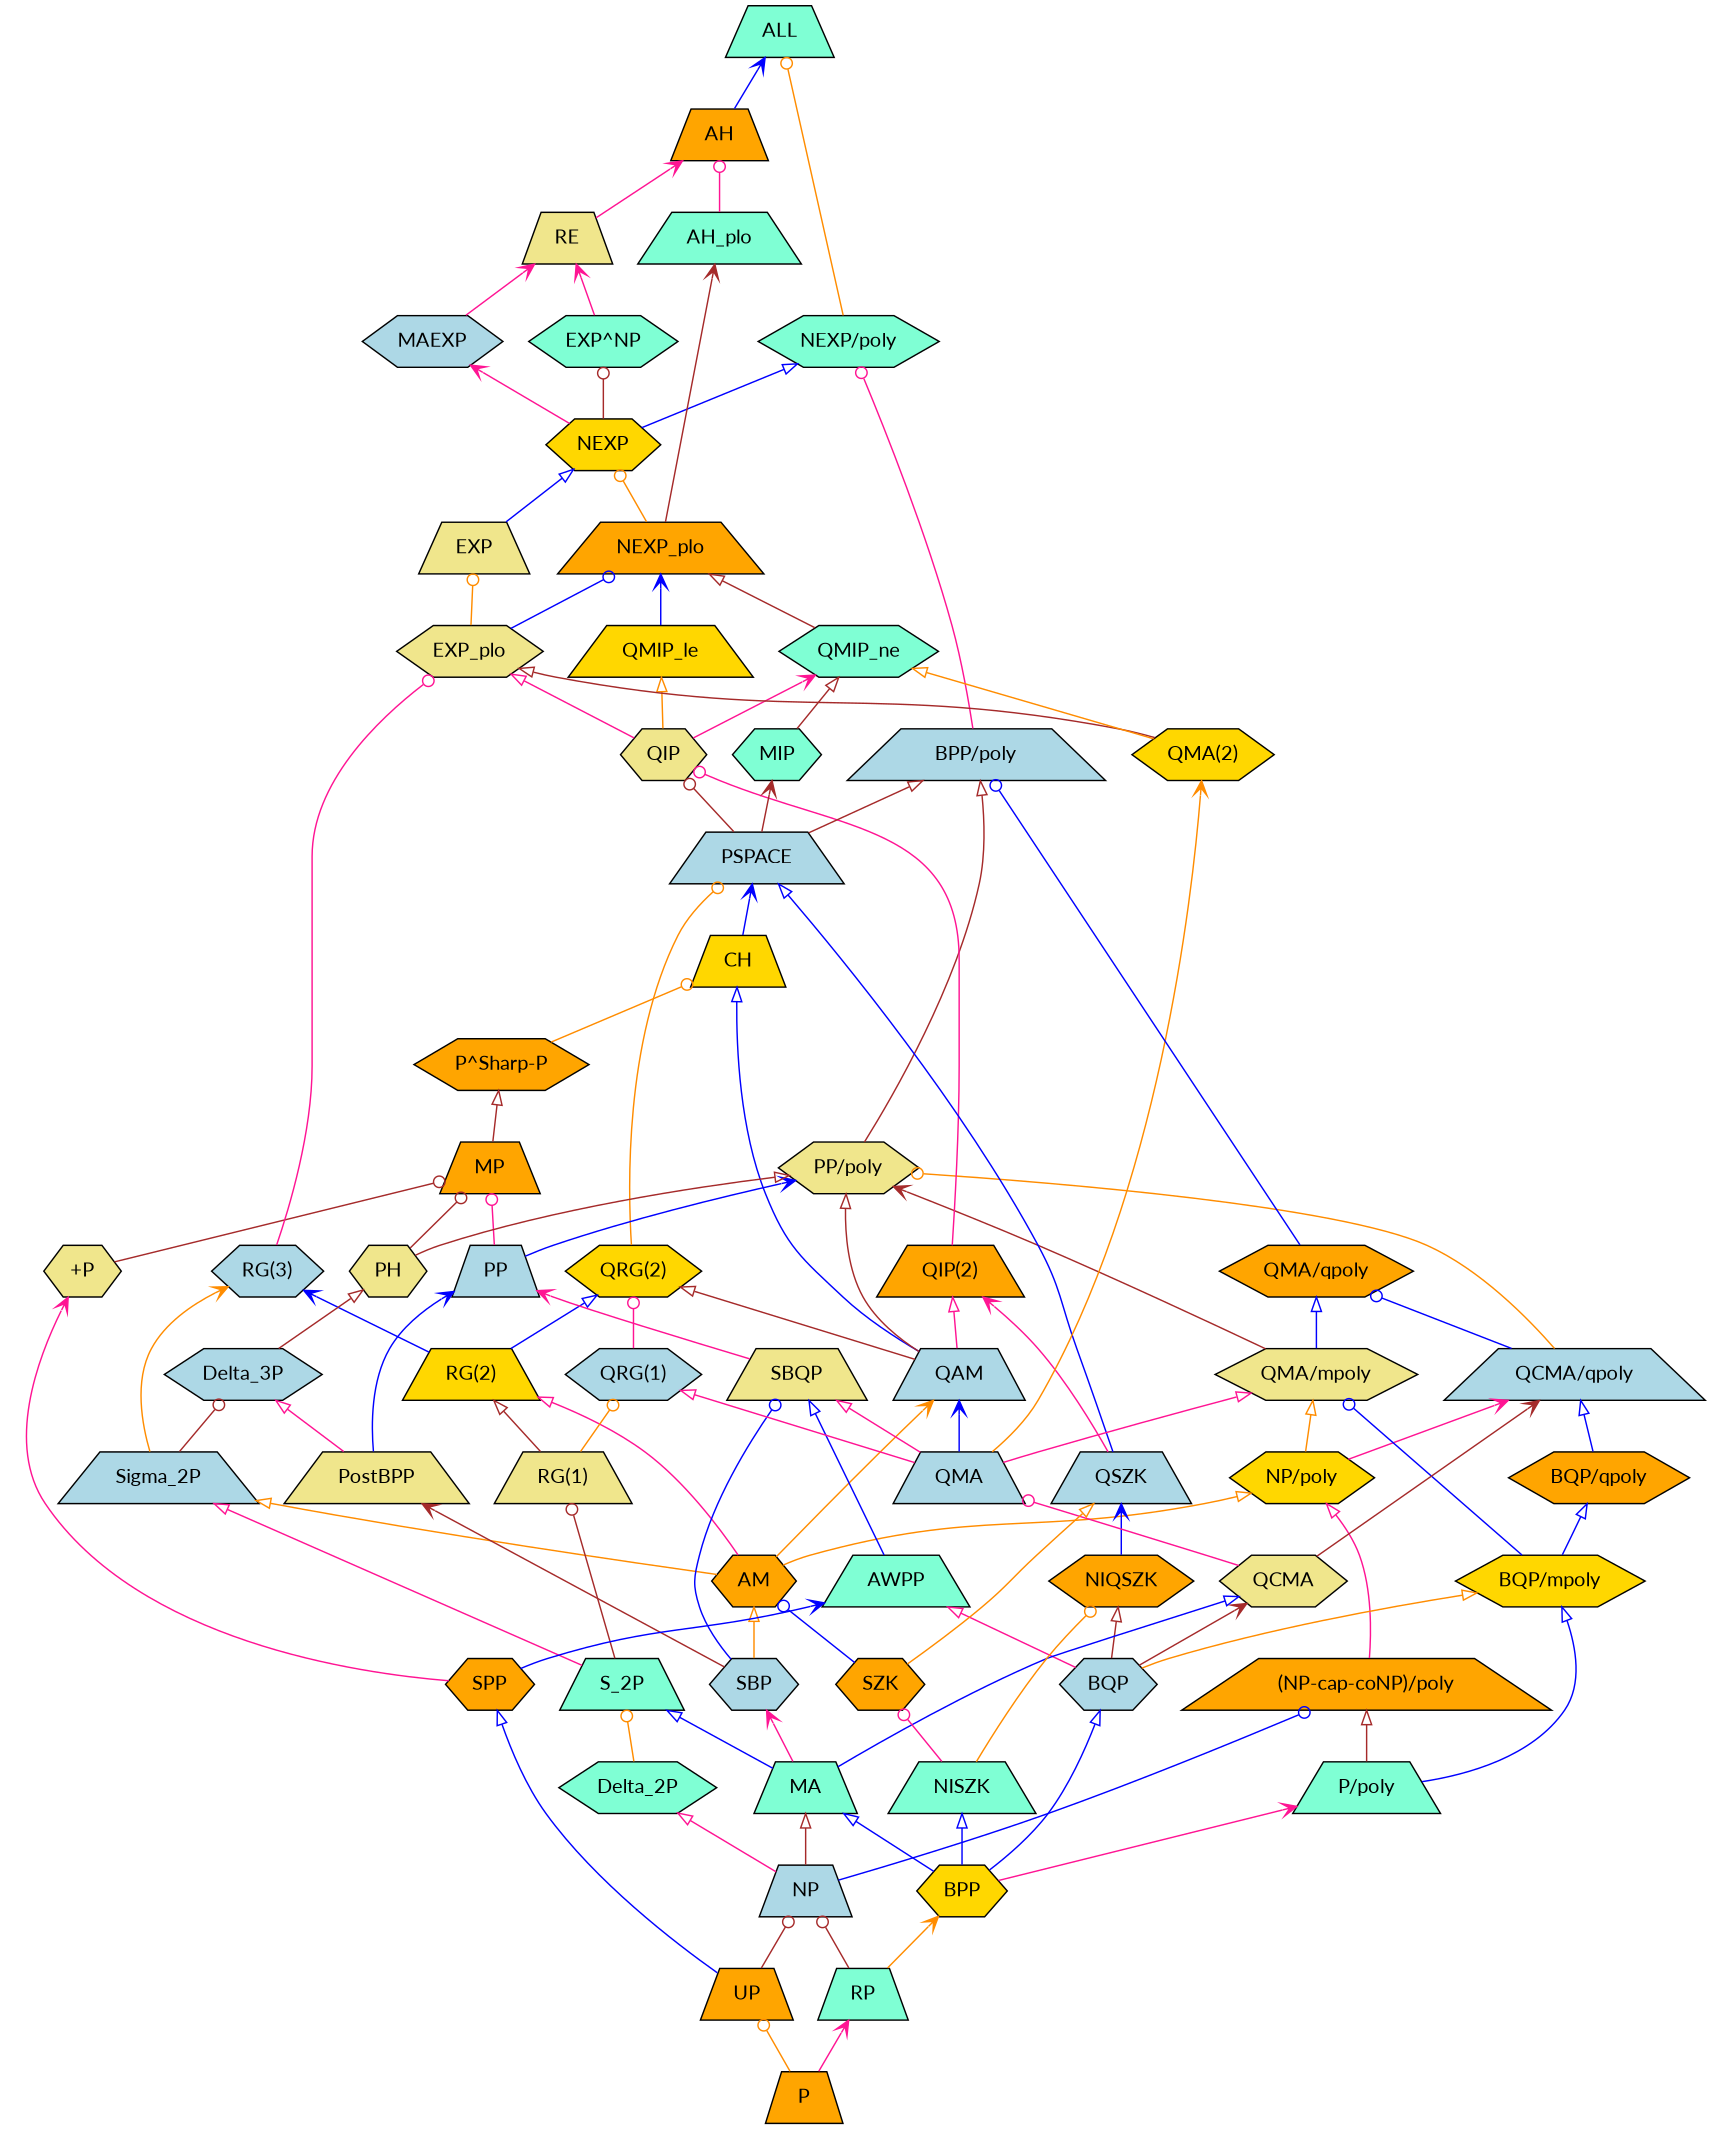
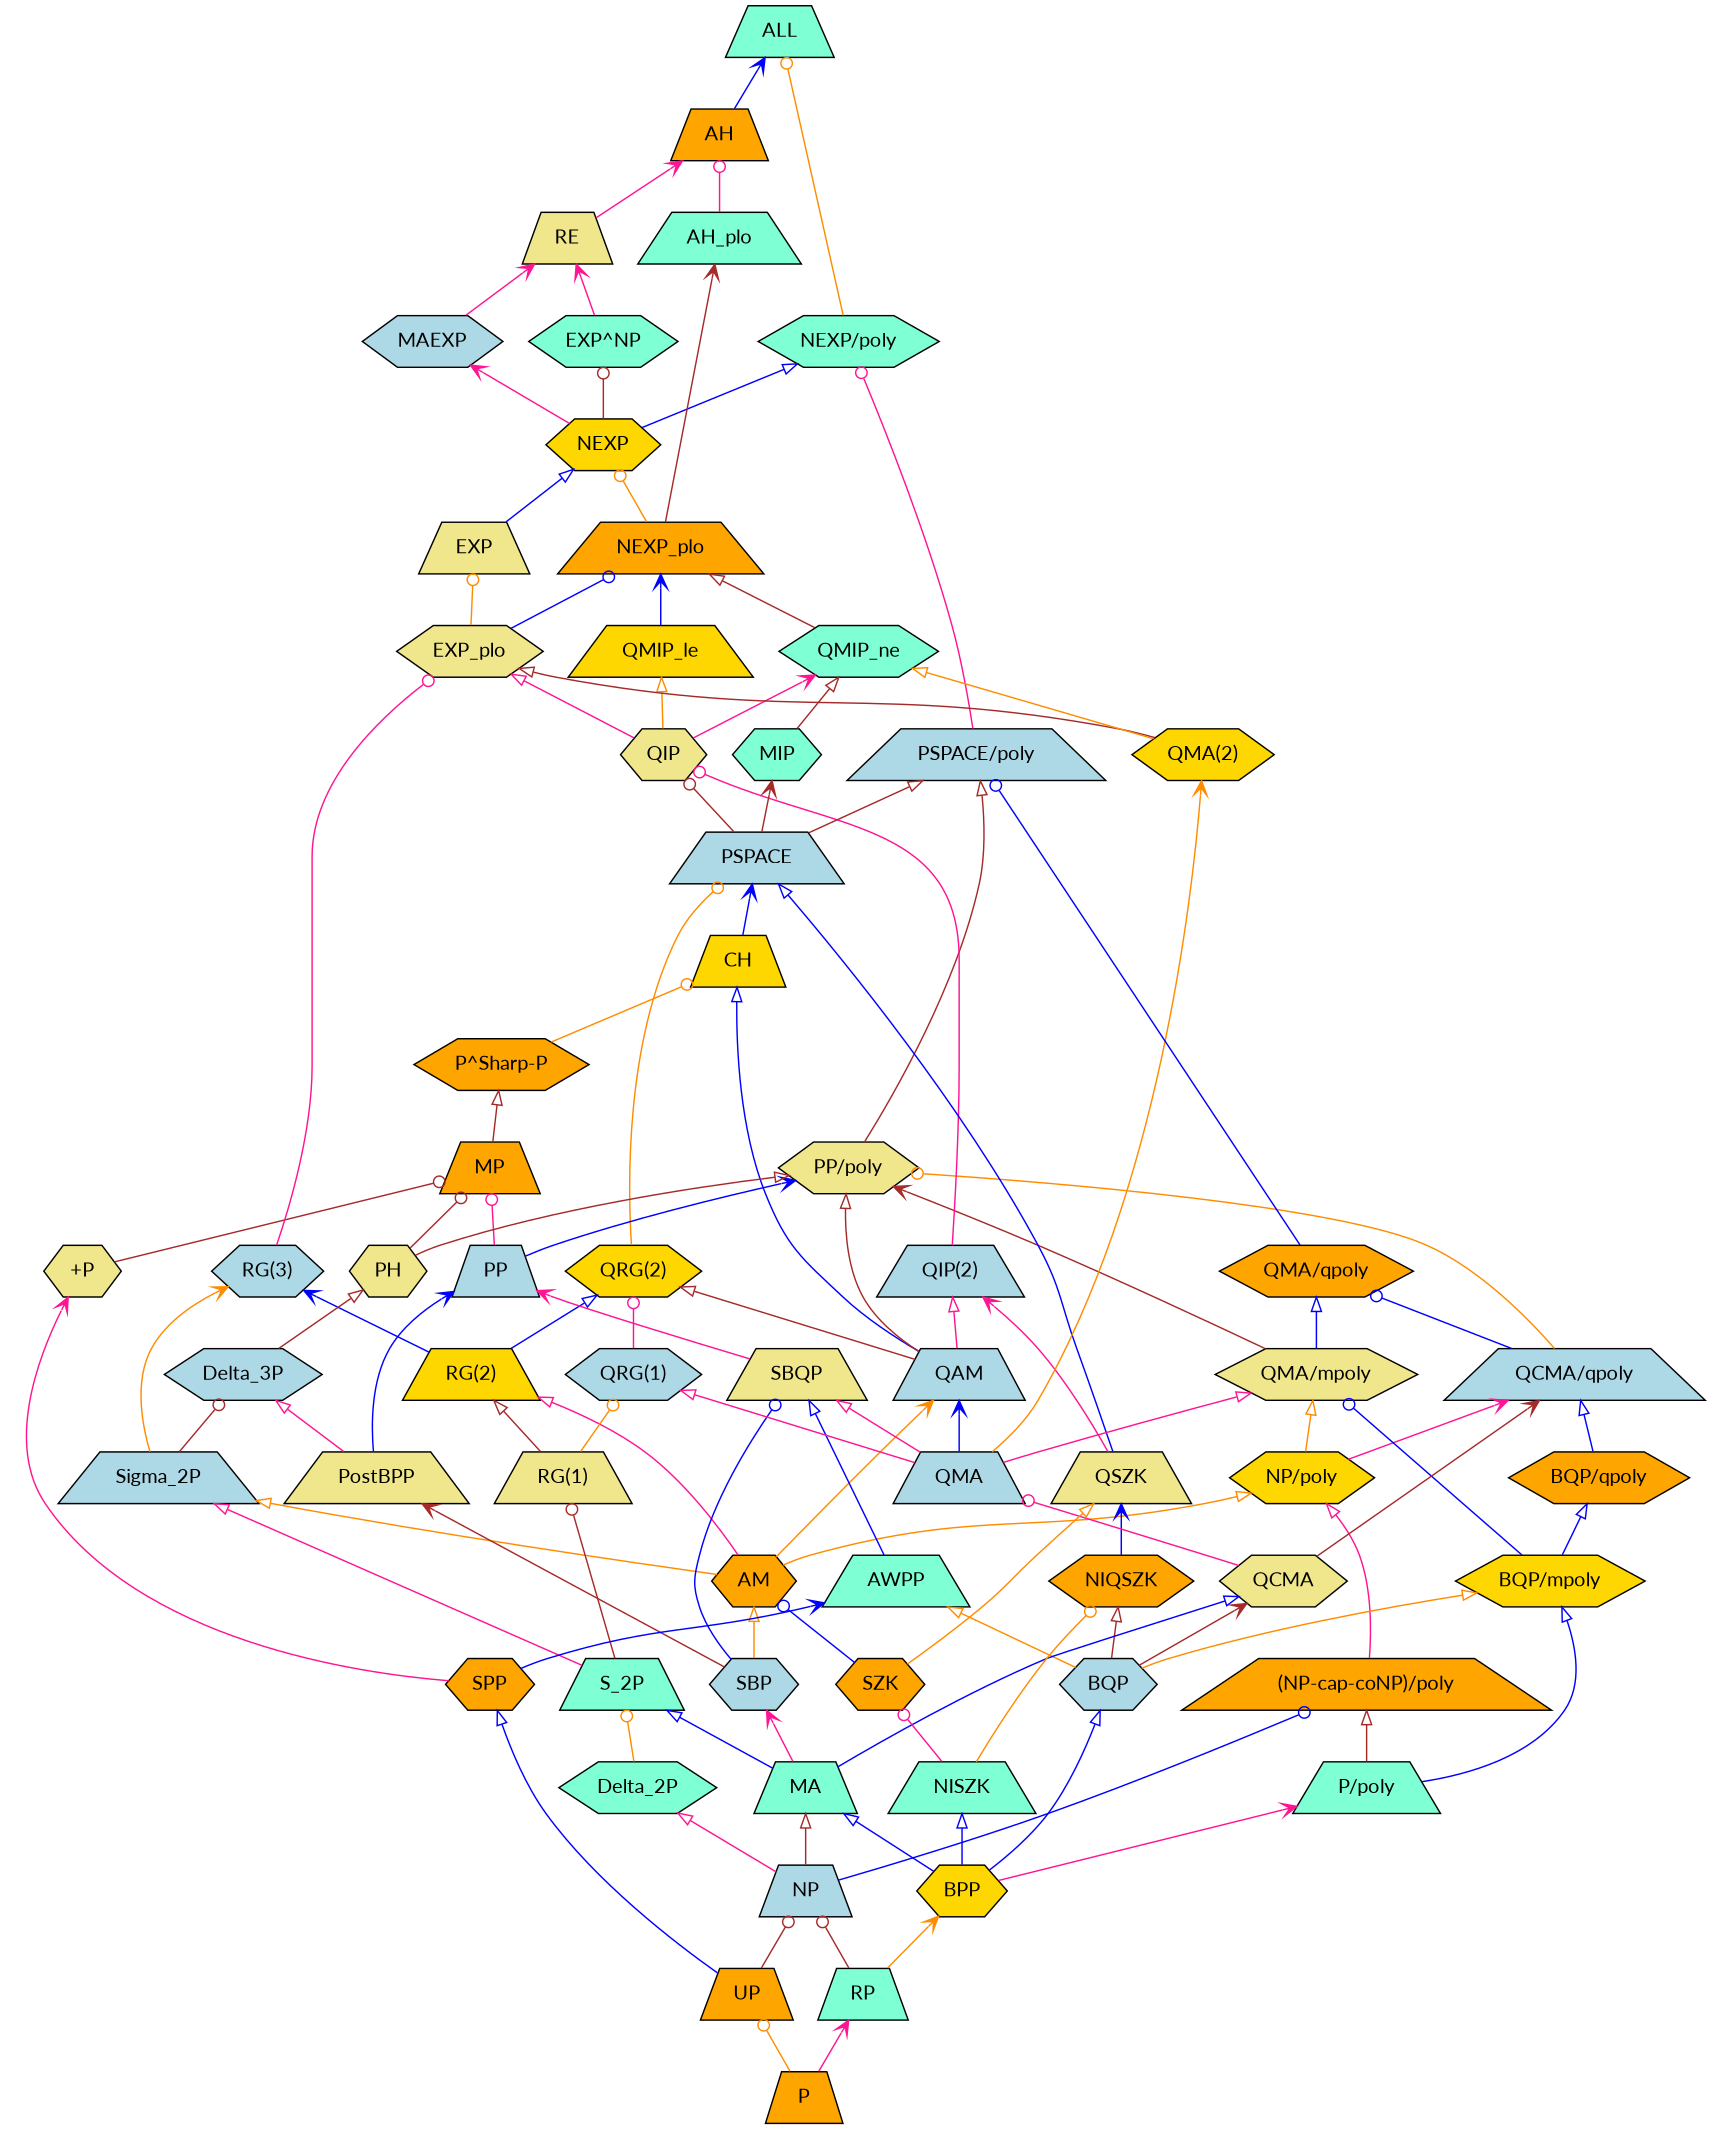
  digraph {
    bgcolor=white
    fontname=Lato
    rankdir=BT
    node [color=black fillcolor=orange fontcolor=black fontname=Lato shape=trapezium style=filled]
    edge [arrowhead=onormal color=blue fontname=Lato]
    n1 [label="(NP-cap-coNP)/poly"]
    n2 [fillcolor=gold label="NP/poly" shape=hexagon]
    n3 [fillcolor=khaki label="QMA/mpoly" shape=hexagon]
    n4 [fillcolor=lightblue label="QCMA/qpoly"]
    n5 [fillcolor=khaki label="+P" shape=hexagon]
    n6 [label=MP]
    n7 [label="P^Sharp-P" shape=hexagon]
    n8 [label=AH]
    n9 [fillcolor=aquamarine label=ALL]
    n10 [fillcolor=aquamarine label=AH_plo]
    n11 [label=AM shape=hexagon]
    n12 [fillcolor=lightblue label=QAM]
    n13 [fillcolor=gold label="RG(2)"]
    n14 [fillcolor=lightblue label=Sigma_2P]
    n15 [fillcolor=gold label=CH]
    n16 [fillcolor=khaki label="PP/poly" shape=hexagon]
-   n17 [label="QIP(2)"]
+   n17 [fillcolor=lightblue label="QIP(2)"]
    n18 [fillcolor=gold label="QRG(2)" shape=hexagon]
    n19 [fillcolor=lightblue label="RG(3)" shape=hexagon]
    n20 [fillcolor=lightblue label=Delta_3P shape=hexagon]
    n21 [fillcolor=aquamarine label=AWPP]
    n22 [fillcolor=khaki label=SBQP]
    n23 [fillcolor=lightblue label=PP]
    n24 [fillcolor=gold label=BPP shape=hexagon]
    n25 [fillcolor=lightblue label=BQP shape=hexagon]
    n26 [fillcolor=aquamarine label=MA]
    n27 [fillcolor=aquamarine label=NISZK]
    n28 [fillcolor=aquamarine label="P/poly"]
    n29 [fillcolor=gold label="BQP/mpoly" shape=hexagon]
    n30 [label=NIQSZK shape=hexagon]
    n31 [fillcolor=khaki label=QCMA shape=hexagon]
    n32 [fillcolor=aquamarine label=S_2P]
    n33 [fillcolor=lightblue label=SBP shape=hexagon]
    n34 [label=SZK shape=hexagon]
    n35 [label="BQP/qpoly" shape=hexagon]
-   n36 [fillcolor=lightblue label=QSZK]
+   n36 [fillcolor=khaki label=QSZK]
    n37 [fillcolor=lightblue label=QMA]
    n38 [label="QMA/qpoly" shape=hexagon]
    n39 [fillcolor=lightblue label=PSPACE]
    n40 [fillcolor=aquamarine label=MIP shape=hexagon]
-   n41 [fillcolor=lightblue label="BPP/poly"]
+   n41 [fillcolor=lightblue label="PSPACE/poly"]
    n42 [fillcolor=khaki label=QIP shape=hexagon]
    n43 [fillcolor=aquamarine label=Delta_2P shape=hexagon]
    n44 [fillcolor=khaki label="RG(1)"]
    n45 [fillcolor=khaki label=PH shape=hexagon]
    n46 [fillcolor=khaki label=EXP]
    n47 [fillcolor=gold label=NEXP shape=hexagon]
    n48 [fillcolor=aquamarine label="EXP^NP" shape=hexagon]
    n49 [fillcolor=lightblue label=MAEXP shape=hexagon]
    n50 [fillcolor=aquamarine label="NEXP/poly" shape=hexagon]
    n51 [fillcolor=khaki label=RE]
    n52 [fillcolor=khaki label=EXP_plo shape=hexagon]
    n53 [label=NEXP_plo]
    n54 [fillcolor=khaki label=PostBPP]
    n55 [fillcolor=aquamarine label=QMIP_ne shape=hexagon]
    n56 [fillcolor=lightblue label=NP]
    n57 [label=P]
    n58 [fillcolor=aquamarine label=RP]
    n59 [label=UP]
    n60 [label=SPP shape=hexagon]
    n61 [fillcolor=gold label=QMIP_le]
    n62 [fillcolor=gold label="QMA(2)" shape=hexagon]
    n63 [fillcolor=lightblue label="QRG(1)" shape=hexagon]
    n1 -> n2 [color=deeppink]
    n2 -> n3 [color=darkorange]
    n2 -> n4 [arrowhead=vee color=deeppink]
    n3 -> n16 [arrowhead=vee color=brown]
    n3 -> n38
    n4 -> n16 [arrowhead=odot color=darkorange]
    n4 -> n38 [arrowhead=odot]
    n5 -> n6 [arrowhead=odot color=brown]
    n6 -> n7 [color=brown]
    n7 -> n15 [arrowhead=odot color=darkorange]
    n8 -> n9 [arrowhead=vee]
    n10 -> n8 [arrowhead=odot color=deeppink]
    n11 -> n2 [color=darkorange]
    n11 -> n12 [arrowhead=vee color=darkorange]
    n11 -> n13 [color=deeppink]
    n11 -> n14 [color=darkorange]
    n12 -> n15
    n12 -> n16 [color=brown]
    n12 -> n17 [color=deeppink]
    n12 -> n18 [color=brown]
    n13 -> n18
    n13 -> n19 [arrowhead=vee]
    n14 -> n19 [arrowhead=vee color=darkorange]
    n14 -> n20 [arrowhead=odot color=brown]
    n15 -> n39 [arrowhead=vee]
    n16 -> n41 [color=brown]
    n17 -> n42 [arrowhead=odot color=deeppink]
    n18 -> n39 [arrowhead=odot color=darkorange]
    n19 -> n52 [arrowhead=odot color=deeppink]
    n20 -> n45 [color=brown]
    n21 -> n22
    n22 -> n23 [arrowhead=vee color=deeppink]
    n23 -> n6 [arrowhead=odot color=deeppink]
    n23 -> n16 [arrowhead=vee]
    n24 -> n25
    n24 -> n26
    n24 -> n27
    n24 -> n28 [arrowhead=vee color=deeppink]
-   n25 -> n21 [color=deeppink]
+   n25 -> n21 [color=darkorange]
    n25 -> n29 [color=darkorange]
    n25 -> n30 [color=brown]
    n25 -> n31 [arrowhead=vee color=brown]
    n26 -> n31
    n26 -> n32
    n26 -> n33 [arrowhead=vee color=deeppink]
    n27 -> n30 [arrowhead=odot color=darkorange]
    n27 -> n34 [arrowhead=odot color=deeppink]
    n28 -> n1 [color=brown]
    n28 -> n29
    n29 -> n3 [arrowhead=odot]
    n29 -> n35
    n30 -> n36 [arrowhead=vee]
    n31 -> n4 [arrowhead=vee color=brown]
    n31 -> n37 [arrowhead=odot color=deeppink]
    n32 -> n14 [color=deeppink]
    n32 -> n44 [arrowhead=odot color=brown]
    n33 -> n11 [color=darkorange]
    n33 -> n22 [arrowhead=odot]
    n33 -> n54 [arrowhead=vee color=brown]
    n34 -> n11 [arrowhead=odot]
    n34 -> n36 [color=darkorange]
    n35 -> n4
    n36 -> n17 [arrowhead=vee color=deeppink]
    n36 -> n39
    n37 -> n3 [color=deeppink]
    n37 -> n12 [arrowhead=vee]
    n37 -> n22 [color=deeppink]
    n37 -> n62 [arrowhead=vee color=darkorange]
    n37 -> n63 [color=deeppink]
    n38 -> n41 [arrowhead=odot]
    n39 -> n40 [arrowhead=vee color=brown]
    n39 -> n41 [color=brown]
    n39 -> n42 [arrowhead=odot color=brown]
    n40 -> n55 [color=brown]
    n41 -> n50 [arrowhead=odot color=deeppink]
    n42 -> n52 [color=deeppink]
    n42 -> n55 [arrowhead=vee color=deeppink]
    n42 -> n61 [color=darkorange]
    n43 -> n32 [arrowhead=odot color=darkorange]
    n44 -> n13 [color=brown]
    n44 -> n63 [arrowhead=odot color=darkorange]
    n45 -> n6 [arrowhead=odot color=brown]
    n45 -> n16 [color=brown]
    n46 -> n47
    n47 -> n48 [arrowhead=odot color=brown]
    n47 -> n49 [arrowhead=vee color=deeppink]
    n47 -> n50
    n48 -> n51 [arrowhead=vee color=deeppink]
    n49 -> n51 [arrowhead=vee color=deeppink]
    n50 -> n9 [arrowhead=odot color=darkorange]
    n51 -> n8 [arrowhead=vee color=deeppink]
    n52 -> n46 [arrowhead=odot color=darkorange]
    n52 -> n53 [arrowhead=odot]
    n53 -> n10 [arrowhead=vee color=brown]
    n53 -> n47 [arrowhead=odot color=darkorange]
    n54 -> n20 [color=deeppink]
    n54 -> n23 [arrowhead=vee]
    n55 -> n53 [color=brown]
    n56 -> n1 [arrowhead=odot]
    n56 -> n26 [color=brown]
    n56 -> n43 [color=deeppink]
    n57 -> n58 [arrowhead=vee color=deeppink]
    n57 -> n59 [arrowhead=odot color=darkorange]
    n58 -> n24 [arrowhead=vee color=darkorange]
    n58 -> n56 [arrowhead=odot color=brown]
    n59 -> n56 [arrowhead=odot color=brown]
    n59 -> n60
    n60 -> n5 [arrowhead=vee color=deeppink]
    n60 -> n21 [arrowhead=vee]
    n61 -> n53 [arrowhead=vee]
    n62 -> n52 [color=brown]
    n62 -> n55 [color=darkorange]
    n63 -> n18 [arrowhead=odot color=deeppink]
  }
